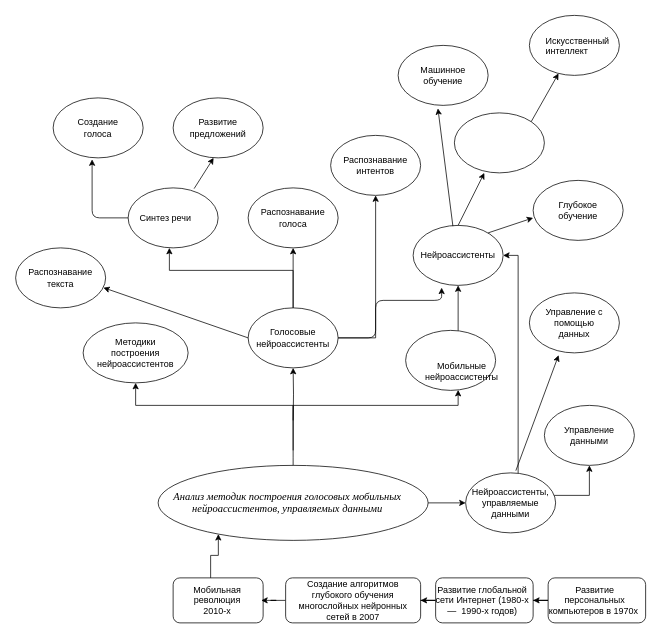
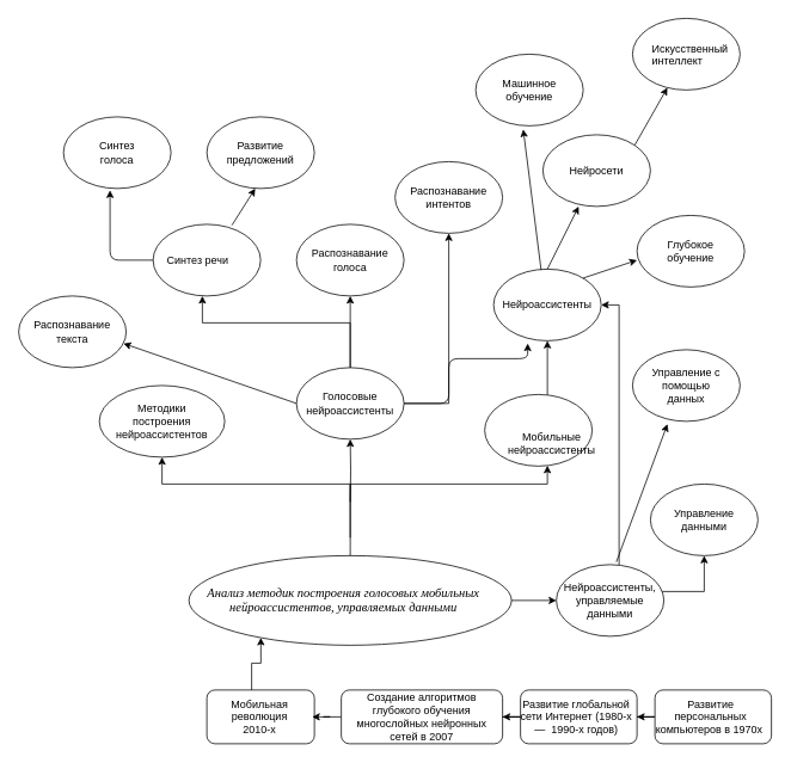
  <mxCell id="0" />
  <mxCell id="1" parent="0" />
  <mxCell id="2" value="" style="ellipse;whiteSpace=wrap;html=1;" parent="1" vertex="1"><mxGeometry x="210" y="620" width="360" height="100" as="geometry" /></mxCell>
  <mxCell id="3" value="" style="edgeStyle=orthogonalEdgeStyle;rounded=0;orthogonalLoop=1;jettySize=auto;html=1;" parent="1" target="9" edge="1"><mxGeometry relative="1" as="geometry"><mxPoint x="390" y="560" as="sourcePoint" /></mxGeometry></mxCell>
  <mxCell id="4" value="" style="edgeStyle=orthogonalEdgeStyle;rounded=0;orthogonalLoop=1;jettySize=auto;html=1;" parent="1" target="12" edge="1"><mxGeometry relative="1" as="geometry"><mxPoint x="390.034" y="600" as="sourcePoint" /><Array as="points"><mxPoint x="390" y="540" /><mxPoint x="610" y="540" /></Array></mxGeometry></mxCell>
  <mxCell id="5" value="" style="edgeStyle=orthogonalEdgeStyle;rounded=0;orthogonalLoop=1;jettySize=auto;html=1;entryX=0.5;entryY=1;entryDx=0;entryDy=0;exitX=0.5;exitY=0;exitDx=0;exitDy=0;" parent="1" source="2" target="14" edge="1"><mxGeometry relative="1" as="geometry"><mxPoint x="390.034" y="600" as="sourcePoint" /><Array as="points"><mxPoint x="390" y="610" /><mxPoint x="390" y="540" /><mxPoint x="180" y="540" /></Array></mxGeometry></mxCell>
  <mxCell id="6" value="" style="edgeStyle=orthogonalEdgeStyle;rounded=0;orthogonalLoop=1;jettySize=auto;html=1;" parent="1" source="9" target="17" edge="1"><mxGeometry relative="1" as="geometry" /></mxCell>
  <mxCell id="7" value="" style="edgeStyle=orthogonalEdgeStyle;rounded=0;orthogonalLoop=1;jettySize=auto;html=1;entryX=0.5;entryY=1;entryDx=0;entryDy=0;" parent="1" source="9" target="19" edge="1"><mxGeometry relative="1" as="geometry"><mxPoint x="560" y="340" as="targetPoint" /><Array as="points"><mxPoint x="500" y="450" /></Array></mxGeometry></mxCell>
  <mxCell id="8" value="" style="edgeStyle=orthogonalEdgeStyle;rounded=0;orthogonalLoop=1;jettySize=auto;html=1;" parent="1" source="9" edge="1"><mxGeometry relative="1" as="geometry"><mxPoint x="225" y="330" as="targetPoint" /><Array as="points"><mxPoint x="390" y="360" /><mxPoint x="225" y="360" /></Array></mxGeometry></mxCell>
  <mxCell id="9" value="" style="ellipse;whiteSpace=wrap;html=1;" parent="1" vertex="1"><mxGeometry x="330" y="410" width="120" height="80" as="geometry" /></mxCell>
  <mxCell id="10" value="Голосовые нейроассистенты" style="text;html=1;strokeColor=none;fillColor=none;align=center;verticalAlign=middle;whiteSpace=wrap;rounded=0;" parent="1" vertex="1"><mxGeometry x="350" y="430" width="80" height="40" as="geometry" /></mxCell>
  <mxCell id="11" value="" style="edgeStyle=orthogonalEdgeStyle;rounded=0;orthogonalLoop=1;jettySize=auto;html=1;" parent="1" source="12" target="32" edge="1"><mxGeometry relative="1" as="geometry"><mxPoint x="610" y="380" as="targetPoint" /><Array as="points"><mxPoint x="610" y="390" /><mxPoint x="610" y="390" /></Array></mxGeometry></mxCell>
  <mxCell id="12" value="" style="ellipse;whiteSpace=wrap;html=1;" parent="1" vertex="1"><mxGeometry x="540" y="440" width="120" height="80" as="geometry" /></mxCell>
  <mxCell id="13" value="Мобильные нейроассистенты" style="text;html=1;strokeColor=none;fillColor=none;align=center;verticalAlign=middle;whiteSpace=wrap;rounded=0;" parent="1" vertex="1"><mxGeometry x="575" y="475" width="80" height="40" as="geometry" /></mxCell>
  <mxCell id="14" value="" style="ellipse;whiteSpace=wrap;html=1;" parent="1" vertex="1"><mxGeometry x="110" y="430" width="140" height="80" as="geometry" /></mxCell>
  <mxCell id="15" value="Методики построения нейроассистентов" style="text;html=1;strokeColor=none;fillColor=none;align=center;verticalAlign=middle;whiteSpace=wrap;rounded=0;" parent="1" vertex="1"><mxGeometry x="135" y="450" width="90" height="40" as="geometry" /></mxCell>
  <mxCell id="16" value="&lt;i&gt;&lt;span style=&quot;line-height: 107% ; font-family: &amp;#34;times new roman&amp;#34; , serif&quot;&gt;&lt;font style=&quot;font-size: 14px&quot;&gt;Анализ методик построения голосовых мобильных&lt;br&gt;нейроассистентов, управляемых данными&lt;/font&gt;&lt;/span&gt;&lt;/i&gt;" style="text;html=1;strokeColor=none;fillColor=none;align=center;verticalAlign=middle;whiteSpace=wrap;rounded=0;" parent="1" vertex="1"><mxGeometry x="225" y="630" width="315" height="80" as="geometry" /></mxCell>
  <mxCell id="17" value="" style="ellipse;whiteSpace=wrap;html=1;" parent="1" vertex="1"><mxGeometry x="330" y="250" width="120" height="80" as="geometry" /></mxCell>
  <mxCell id="18" value="Распознавание голоса" style="text;html=1;strokeColor=none;fillColor=none;align=center;verticalAlign=middle;whiteSpace=wrap;rounded=0;" parent="1" vertex="1"><mxGeometry x="350" y="270" width="80" height="40" as="geometry" /></mxCell>
  <mxCell id="19" value="" style="ellipse;whiteSpace=wrap;html=1;" parent="1" vertex="1"><mxGeometry x="440" y="180" width="120" height="80" as="geometry" /></mxCell>
  <mxCell id="20" value="Распознавание интентов" style="text;html=1;strokeColor=none;fillColor=none;align=center;verticalAlign=middle;whiteSpace=wrap;rounded=0;" parent="1" vertex="1"><mxGeometry x="460" y="200" width="80" height="40" as="geometry" /></mxCell>
  <mxCell id="21" value="" style="ellipse;whiteSpace=wrap;html=1;" parent="1" vertex="1"><mxGeometry x="170" y="250" width="120" height="80" as="geometry" /></mxCell>
  <mxCell id="22" value="" style="ellipse;whiteSpace=wrap;html=1;" parent="1" vertex="1"><mxGeometry x="70" y="130" width="120" height="80" as="geometry" /></mxCell>
  <mxCell id="23" value="Синтез речи" style="text;html=1;strokeColor=none;fillColor=none;align=center;verticalAlign=middle;whiteSpace=wrap;rounded=0;" parent="1" vertex="1"><mxGeometry x="180" y="270" width="80" height="40" as="geometry" /></mxCell>
  <mxCell id="24" value="" style="ellipse;whiteSpace=wrap;html=1;" parent="1" vertex="1"><mxGeometry x="230" y="130" width="120" height="80" as="geometry" /></mxCell>
  <mxCell id="25" value="" style="ellipse;whiteSpace=wrap;html=1;" parent="1" vertex="1"><mxGeometry x="705" y="390" width="120" height="80" as="geometry" /></mxCell>
  <mxCell id="26" value="" style="ellipse;whiteSpace=wrap;html=1;" parent="1" vertex="1"><mxGeometry x="605" y="150" width="120" height="80" as="geometry" /></mxCell>
  <mxCell id="27" value="" style="edgeStyle=orthogonalEdgeStyle;rounded=0;orthogonalLoop=1;jettySize=auto;html=1;" parent="1" source="29" target="32" edge="1"><mxGeometry relative="1" as="geometry"><Array as="points"><mxPoint x="690" y="340" /></Array></mxGeometry></mxCell>
  <mxCell id="28" value="" style="edgeStyle=orthogonalEdgeStyle;rounded=0;orthogonalLoop=1;jettySize=auto;html=1;entryX=0.5;entryY=1;entryDx=0;entryDy=0;" parent="1" source="29" target="38" edge="1"><mxGeometry relative="1" as="geometry"><Array as="points"><mxPoint x="785" y="660" /></Array></mxGeometry></mxCell>
  <mxCell id="29" value="" style="ellipse;whiteSpace=wrap;html=1;" parent="1" vertex="1"><mxGeometry x="620" y="630" width="120" height="80" as="geometry" /></mxCell>
  <mxCell id="30" value="Нейроассистенты, управляемые данными" style="text;html=1;strokeColor=none;fillColor=none;align=center;verticalAlign=middle;whiteSpace=wrap;rounded=0;" parent="1" vertex="1"><mxGeometry x="630" y="650" width="100" height="40" as="geometry" /></mxCell>
- <mxCell id="31" value="Создание голоса" style="text;html=1;strokeColor=none;fillColor=none;align=center;verticalAlign=middle;whiteSpace=wrap;rounded=0;" parent="1" vertex="1"><mxGeometry x="90" y="150" width="80" height="40" as="geometry" /></mxCell>
+ <mxCell id="31" value="Синтез голоса" style="text;html=1;strokeColor=none;fillColor=none;align=center;verticalAlign=middle;whiteSpace=wrap;rounded=0;" parent="1" vertex="1"><mxGeometry x="90" y="150" width="80" height="40" as="geometry" /></mxCell>
  <mxCell id="32" value="" style="ellipse;whiteSpace=wrap;html=1;" parent="1" vertex="1"><mxGeometry x="550" y="300" width="120" height="80" as="geometry" /></mxCell>
  <mxCell id="33" value="" style="ellipse;whiteSpace=wrap;html=1;" parent="1" vertex="1"><mxGeometry x="530" y="60" width="120" height="80" as="geometry" /></mxCell>
  <mxCell id="34" value="Нейроассистенты" style="text;html=1;strokeColor=none;fillColor=none;align=center;verticalAlign=middle;whiteSpace=wrap;rounded=0;" parent="1" vertex="1"><mxGeometry x="570" y="320" width="80" height="40" as="geometry" /></mxCell>
  <mxCell id="35" value="" style="endArrow=classic;html=1;exitX=1;exitY=0.5;exitDx=0;exitDy=0;entryX=0.317;entryY=1.038;entryDx=0;entryDy=0;entryPerimeter=0;" parent="1" source="9" target="32" edge="1"><mxGeometry width="50" height="50" relative="1" as="geometry"><mxPoint x="510" y="430" as="sourcePoint" /><mxPoint x="590" y="400" as="targetPoint" /><Array as="points"><mxPoint x="500" y="450" /><mxPoint x="500" y="400" /><mxPoint x="588" y="400" /></Array></mxGeometry></mxCell>
  <mxCell id="36" value="Развитие предложений" style="text;html=1;strokeColor=none;fillColor=none;align=center;verticalAlign=middle;whiteSpace=wrap;rounded=0;" parent="1" vertex="1"><mxGeometry x="250" y="150" width="80" height="40" as="geometry" /></mxCell>
+ <mxCell id="37" value="Нейросети" style="text;html=1;strokeColor=none;fillColor=none;align=center;verticalAlign=middle;whiteSpace=wrap;rounded=0;" parent="1" vertex="1"><mxGeometry x="625" y="170" width="80" height="40" as="geometry" /></mxCell>
  <mxCell id="38" value="" style="ellipse;whiteSpace=wrap;html=1;" parent="1" vertex="1"><mxGeometry x="725" y="540" width="120" height="80" as="geometry" /></mxCell>
  <mxCell id="39" value="Управление данными" style="text;html=1;strokeColor=none;fillColor=none;align=center;verticalAlign=middle;whiteSpace=wrap;rounded=0;" parent="1" vertex="1"><mxGeometry x="735" y="560" width="100" height="40" as="geometry" /></mxCell>
  <mxCell id="40" value="Управление с помощью данных" style="text;html=1;strokeColor=none;fillColor=none;align=center;verticalAlign=middle;whiteSpace=wrap;rounded=0;" parent="1" vertex="1"><mxGeometry x="715" y="410" width="100" height="40" as="geometry" /></mxCell>
  <mxCell id="41" value="" style="endArrow=classic;html=1;exitX=0.558;exitY=-0.037;exitDx=0;exitDy=0;exitPerimeter=0;entryX=0.325;entryY=1.038;entryDx=0;entryDy=0;entryPerimeter=0;" parent="1" source="29" target="25" edge="1"><mxGeometry width="50" height="50" relative="1" as="geometry"><mxPoint x="820" y="610" as="sourcePoint" /><mxPoint x="870" y="560" as="targetPoint" /></mxGeometry></mxCell>
  <mxCell id="42" value="" style="ellipse;whiteSpace=wrap;html=1;" parent="1" vertex="1"><mxGeometry x="710" y="240" width="120" height="80" as="geometry" /></mxCell>
  <mxCell id="43" value="" style="ellipse;whiteSpace=wrap;html=1;" parent="1" vertex="1"><mxGeometry x="705" y="20" width="120" height="80" as="geometry" /></mxCell>
  <mxCell id="44" value="" style="endArrow=classic;html=1;entryX=0.433;entryY=1.025;entryDx=0;entryDy=0;entryPerimeter=0;exitX=0;exitY=0.5;exitDx=0;exitDy=0;" parent="1" source="21" target="22" edge="1"><mxGeometry width="50" height="50" relative="1" as="geometry"><mxPoint x="80" y="290" as="sourcePoint" /><mxPoint x="130" y="240" as="targetPoint" /><Array as="points"><mxPoint x="122" y="290" /></Array></mxGeometry></mxCell>
  <mxCell id="45" value="" style="endArrow=classic;html=1;entryX=0.45;entryY=1;entryDx=0;entryDy=0;entryPerimeter=0;exitX=0.733;exitY=0.013;exitDx=0;exitDy=0;exitPerimeter=0;" parent="1" source="21" target="24" edge="1"><mxGeometry width="50" height="50" relative="1" as="geometry"><mxPoint x="240" y="280" as="sourcePoint" /><mxPoint x="290" y="230" as="targetPoint" /></mxGeometry></mxCell>
  <mxCell id="46" value="Искусственный интеллект" style="text;whiteSpace=wrap;html=1;" parent="1" vertex="1"><mxGeometry x="725" y="40" width="80" height="30" as="geometry" /></mxCell>
  <mxCell id="47" value="" style="endArrow=classic;html=1;exitX=1;exitY=0;exitDx=0;exitDy=0;" parent="1" source="26" target="43" edge="1"><mxGeometry width="50" height="50" relative="1" as="geometry"><mxPoint x="770" y="170" as="sourcePoint" /><mxPoint x="820" y="120" as="targetPoint" /></mxGeometry></mxCell>
  <mxCell id="48" value="" style="endArrow=classic;html=1;entryX=0.333;entryY=1;entryDx=0;entryDy=0;entryPerimeter=0;" parent="1" target="26" edge="1"><mxGeometry width="50" height="50" relative="1" as="geometry"><mxPoint x="610" y="300" as="sourcePoint" /><mxPoint x="660" y="250" as="targetPoint" /></mxGeometry></mxCell>
  <mxCell id="49" value="" style="endArrow=classic;html=1;exitX=0.442;exitY=0.013;exitDx=0;exitDy=0;exitPerimeter=0;entryX=0.442;entryY=1.05;entryDx=0;entryDy=0;entryPerimeter=0;" parent="1" source="32" target="33" edge="1"><mxGeometry width="50" height="50" relative="1" as="geometry"><mxPoint x="560" y="280" as="sourcePoint" /><mxPoint x="610" y="230" as="targetPoint" /></mxGeometry></mxCell>
  <mxCell id="50" value="Глубокое обучение" style="text;html=1;strokeColor=none;fillColor=none;align=center;verticalAlign=middle;whiteSpace=wrap;rounded=0;" parent="1" vertex="1"><mxGeometry x="720" y="260" width="100" height="40" as="geometry" /></mxCell>
  <mxCell id="51" value="Машинное обучение" style="text;html=1;strokeColor=none;fillColor=none;align=center;verticalAlign=middle;whiteSpace=wrap;rounded=0;" parent="1" vertex="1"><mxGeometry x="540" y="80" width="100" height="40" as="geometry" /></mxCell>
  <mxCell id="52" value="" style="ellipse;whiteSpace=wrap;html=1;" parent="1" vertex="1"><mxGeometry x="20" y="330" width="120" height="80" as="geometry" /></mxCell>
  <mxCell id="53" value="Распознавание текста" style="text;html=1;strokeColor=none;fillColor=none;align=center;verticalAlign=middle;whiteSpace=wrap;rounded=0;" parent="1" vertex="1"><mxGeometry x="40" y="350" width="80" height="40" as="geometry" /></mxCell>
  <mxCell id="54" value="" style="endArrow=classic;html=1;exitX=0;exitY=0.5;exitDx=0;exitDy=0;entryX=0.975;entryY=0.663;entryDx=0;entryDy=0;entryPerimeter=0;" parent="1" source="9" target="52" edge="1"><mxGeometry width="50" height="50" relative="1" as="geometry"><mxPoint x="240" y="430" as="sourcePoint" /><mxPoint x="290" y="380" as="targetPoint" /></mxGeometry></mxCell>
  <mxCell id="55" value="" style="endArrow=classic;html=1;" parent="1" edge="1"><mxGeometry width="50" height="50" relative="1" as="geometry"><mxPoint x="650" y="310" as="sourcePoint" /><mxPoint x="710" y="290" as="targetPoint" /></mxGeometry></mxCell>
  <mxCell id="56" value="" style="endArrow=classic;html=1;exitX=1;exitY=0.5;exitDx=0;exitDy=0;entryX=0;entryY=0.5;entryDx=0;entryDy=0;" parent="1" source="2" target="29" edge="1"><mxGeometry width="50" height="50" relative="1" as="geometry"><mxPoint x="630" y="570" as="sourcePoint" /><mxPoint x="670" y="610" as="targetPoint" /></mxGeometry></mxCell>
  <mxCell id="57" value="" style="edgeStyle=orthogonalEdgeStyle;rounded=0;orthogonalLoop=1;jettySize=auto;html=1;entryX=0.223;entryY=0.916;entryDx=0;entryDy=0;entryPerimeter=0;" edge="1" parent="1" source="58" target="2"><mxGeometry relative="1" as="geometry"><mxPoint x="383" y="720" as="targetPoint" /><Array as="points"><mxPoint x="280" y="740" /><mxPoint x="290" y="740" /></Array></mxGeometry></mxCell>
  <mxCell id="58" value="" style="rounded=1;whiteSpace=wrap;html=1;" vertex="1" parent="1"><mxGeometry x="230" y="770" width="120" height="60" as="geometry" /></mxCell>
  <mxCell id="59" value="" style="edgeStyle=orthogonalEdgeStyle;rounded=0;orthogonalLoop=1;jettySize=auto;html=1;" edge="1" parent="1" source="60" target="63"><mxGeometry relative="1" as="geometry" /></mxCell>
  <mxCell id="60" value="" style="rounded=1;whiteSpace=wrap;html=1;" vertex="1" parent="1"><mxGeometry x="380" y="770" width="180" height="60" as="geometry" /></mxCell>
  <mxCell id="61" value="" style="edgeStyle=orthogonalEdgeStyle;rounded=0;orthogonalLoop=1;jettySize=auto;html=1;" edge="1" parent="1" source="62" target="65"><mxGeometry relative="1" as="geometry" /></mxCell>
  <mxCell id="62" value="" style="rounded=1;whiteSpace=wrap;html=1;" vertex="1" parent="1"><mxGeometry x="580" y="770" width="130" height="60" as="geometry" /></mxCell>
  <mxCell id="63" value="Мобильная революция&lt;br&gt;2010-x" style="text;html=1;strokeColor=none;fillColor=none;align=center;verticalAlign=middle;whiteSpace=wrap;rounded=0;" vertex="1" parent="1"><mxGeometry x="230" y="790" width="117.5" height="20" as="geometry" /></mxCell>
  <mxCell id="64" value="Развитие глобальной сети Интернет (1980-х —&amp;nbsp; 1990-х годов)" style="text;html=1;strokeColor=none;fillColor=none;align=center;verticalAlign=middle;whiteSpace=wrap;rounded=0;" vertex="1" parent="1"><mxGeometry x="575" y="790" width="135" height="20" as="geometry" /></mxCell>
  <mxCell id="65" value="Создание алгоритмов глубокого обучения многослойных нейронных сетей в 2007" style="text;html=1;strokeColor=none;fillColor=none;align=center;verticalAlign=middle;whiteSpace=wrap;rounded=0;" vertex="1" parent="1"><mxGeometry x="380" y="780" width="180" height="40" as="geometry" /></mxCell>
  <mxCell id="66" value="" style="edgeStyle=orthogonalEdgeStyle;rounded=0;orthogonalLoop=1;jettySize=auto;html=1;" edge="1" parent="1" source="67" target="64"><mxGeometry relative="1" as="geometry" /></mxCell>
  <mxCell id="67" value="" style="rounded=1;whiteSpace=wrap;html=1;" vertex="1" parent="1"><mxGeometry x="730" y="770" width="130" height="60" as="geometry" /></mxCell>
  <mxCell id="68" value="Развитие персональных компьютеров в 1970х&amp;nbsp;" style="text;html=1;strokeColor=none;fillColor=none;align=center;verticalAlign=middle;whiteSpace=wrap;rounded=0;" vertex="1" parent="1"><mxGeometry x="725" y="790" width="135" height="20" as="geometry" /></mxCell>
